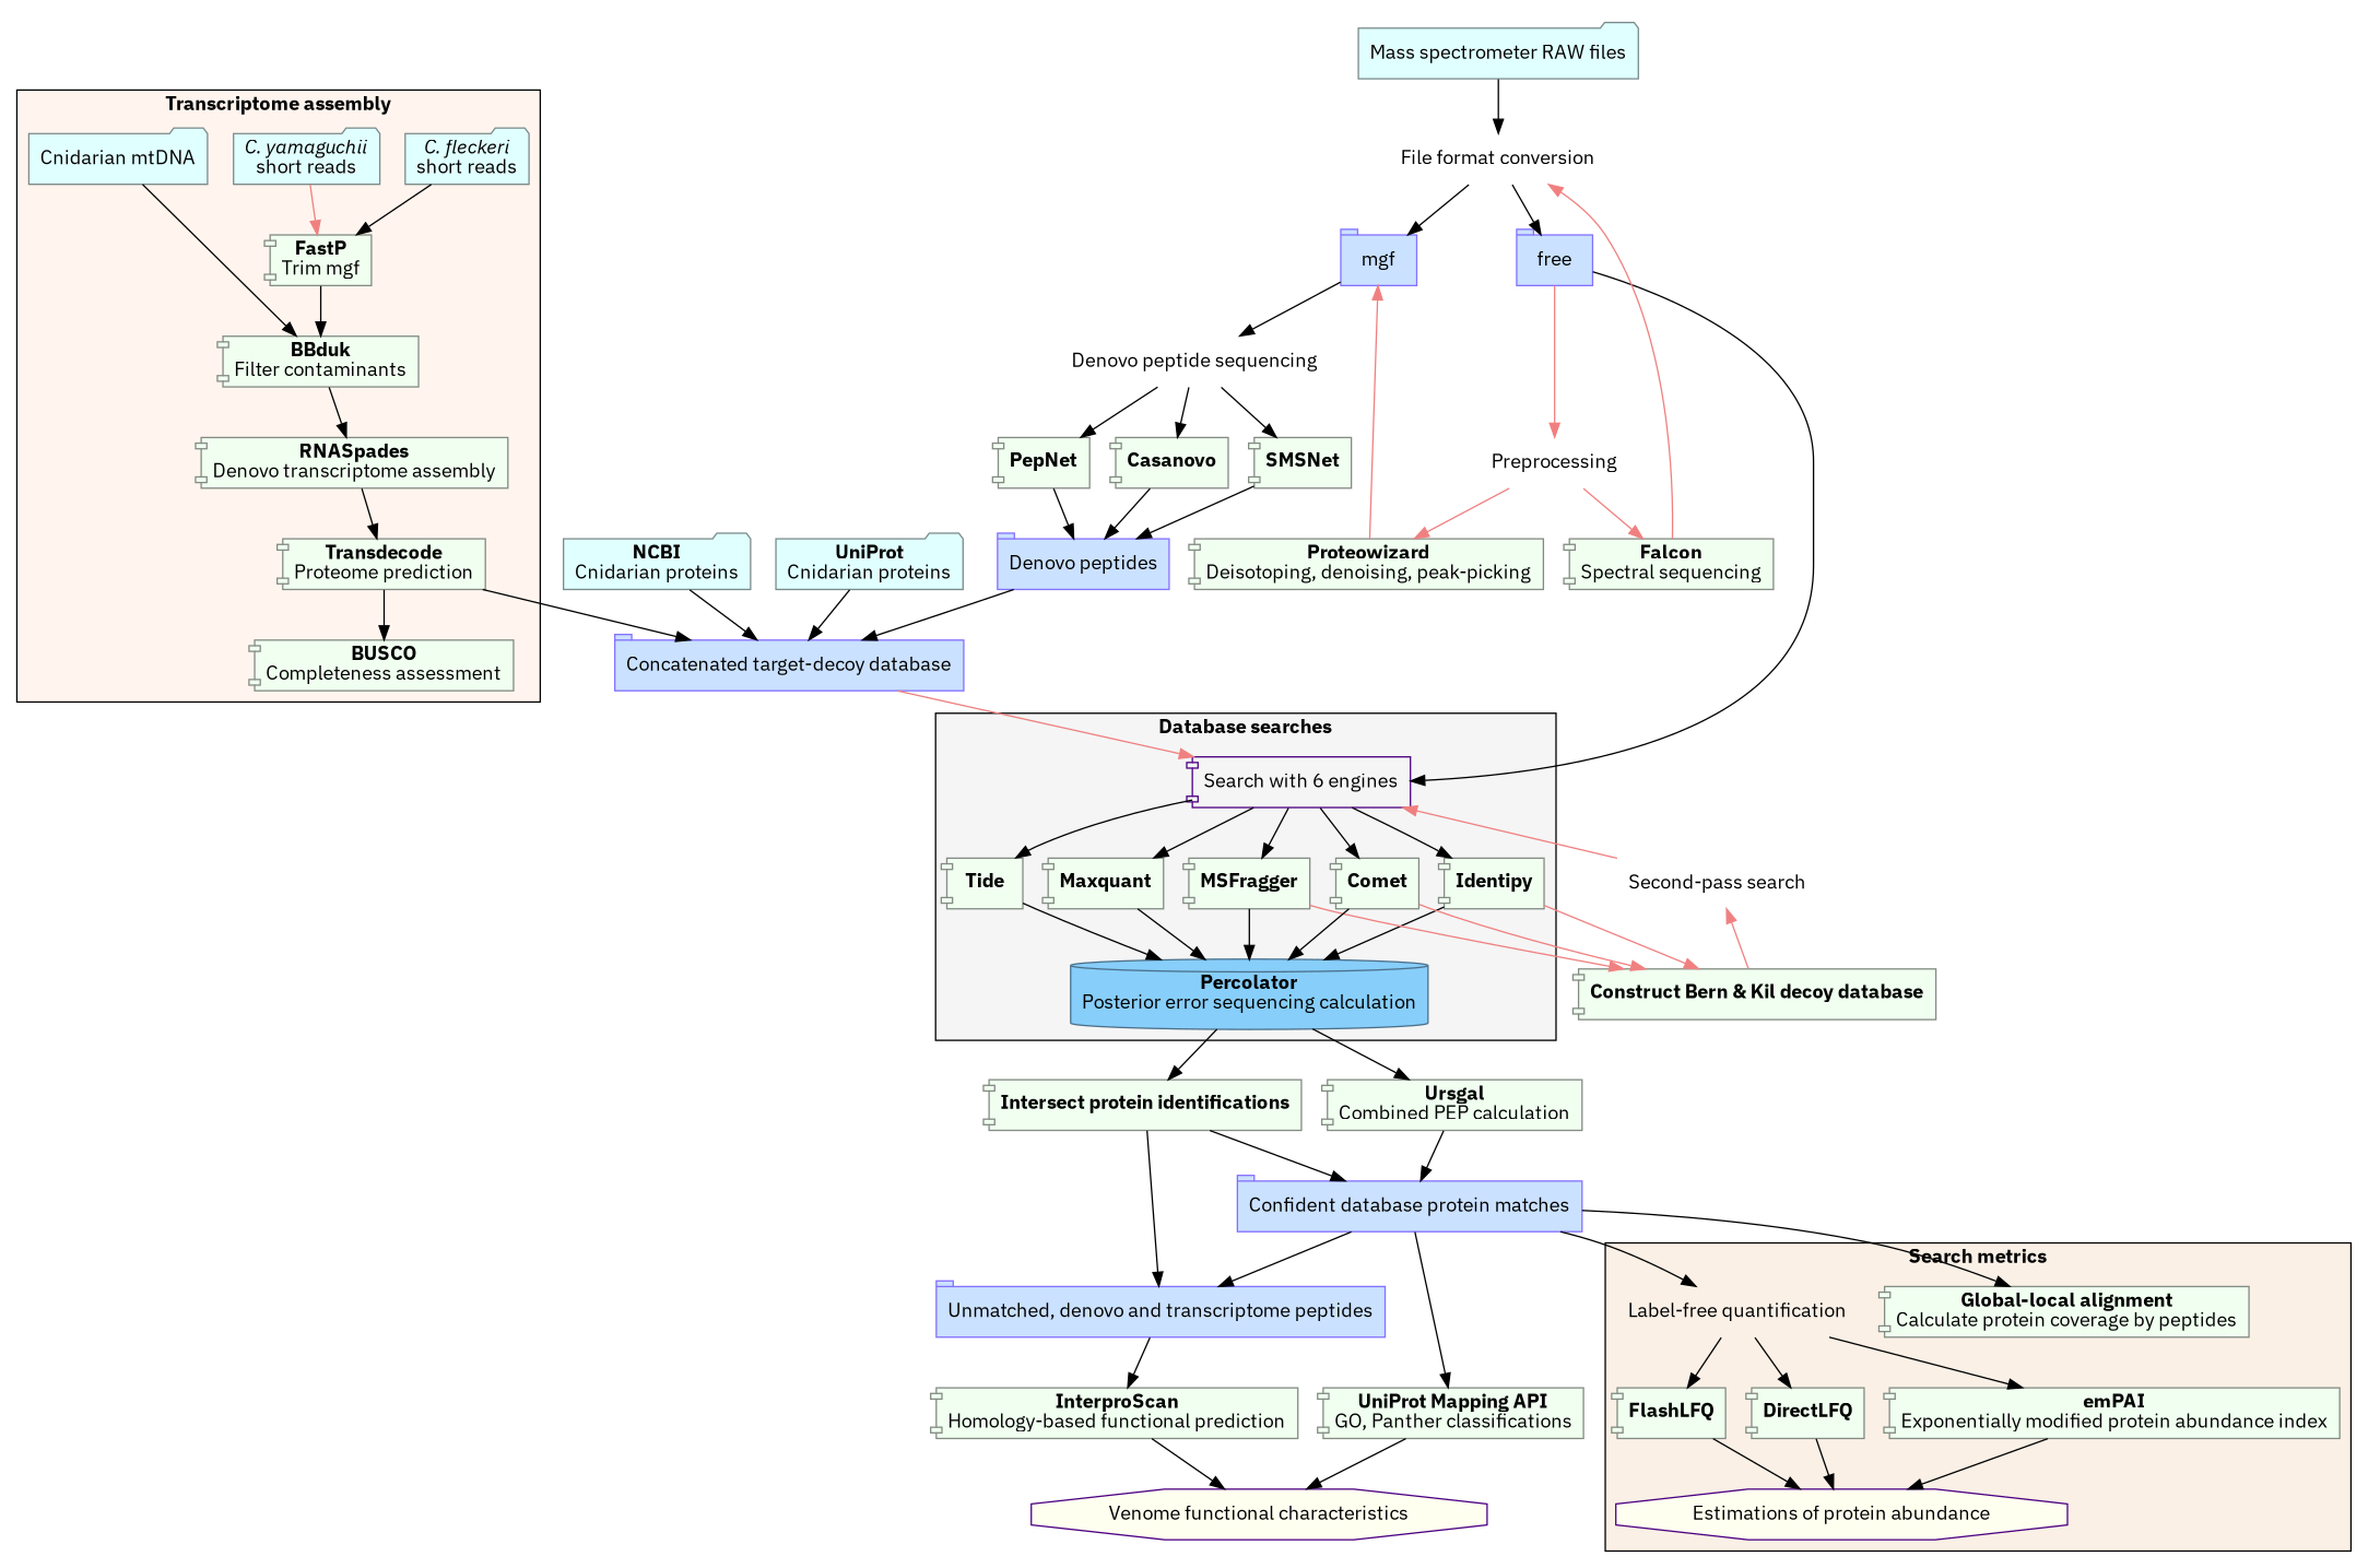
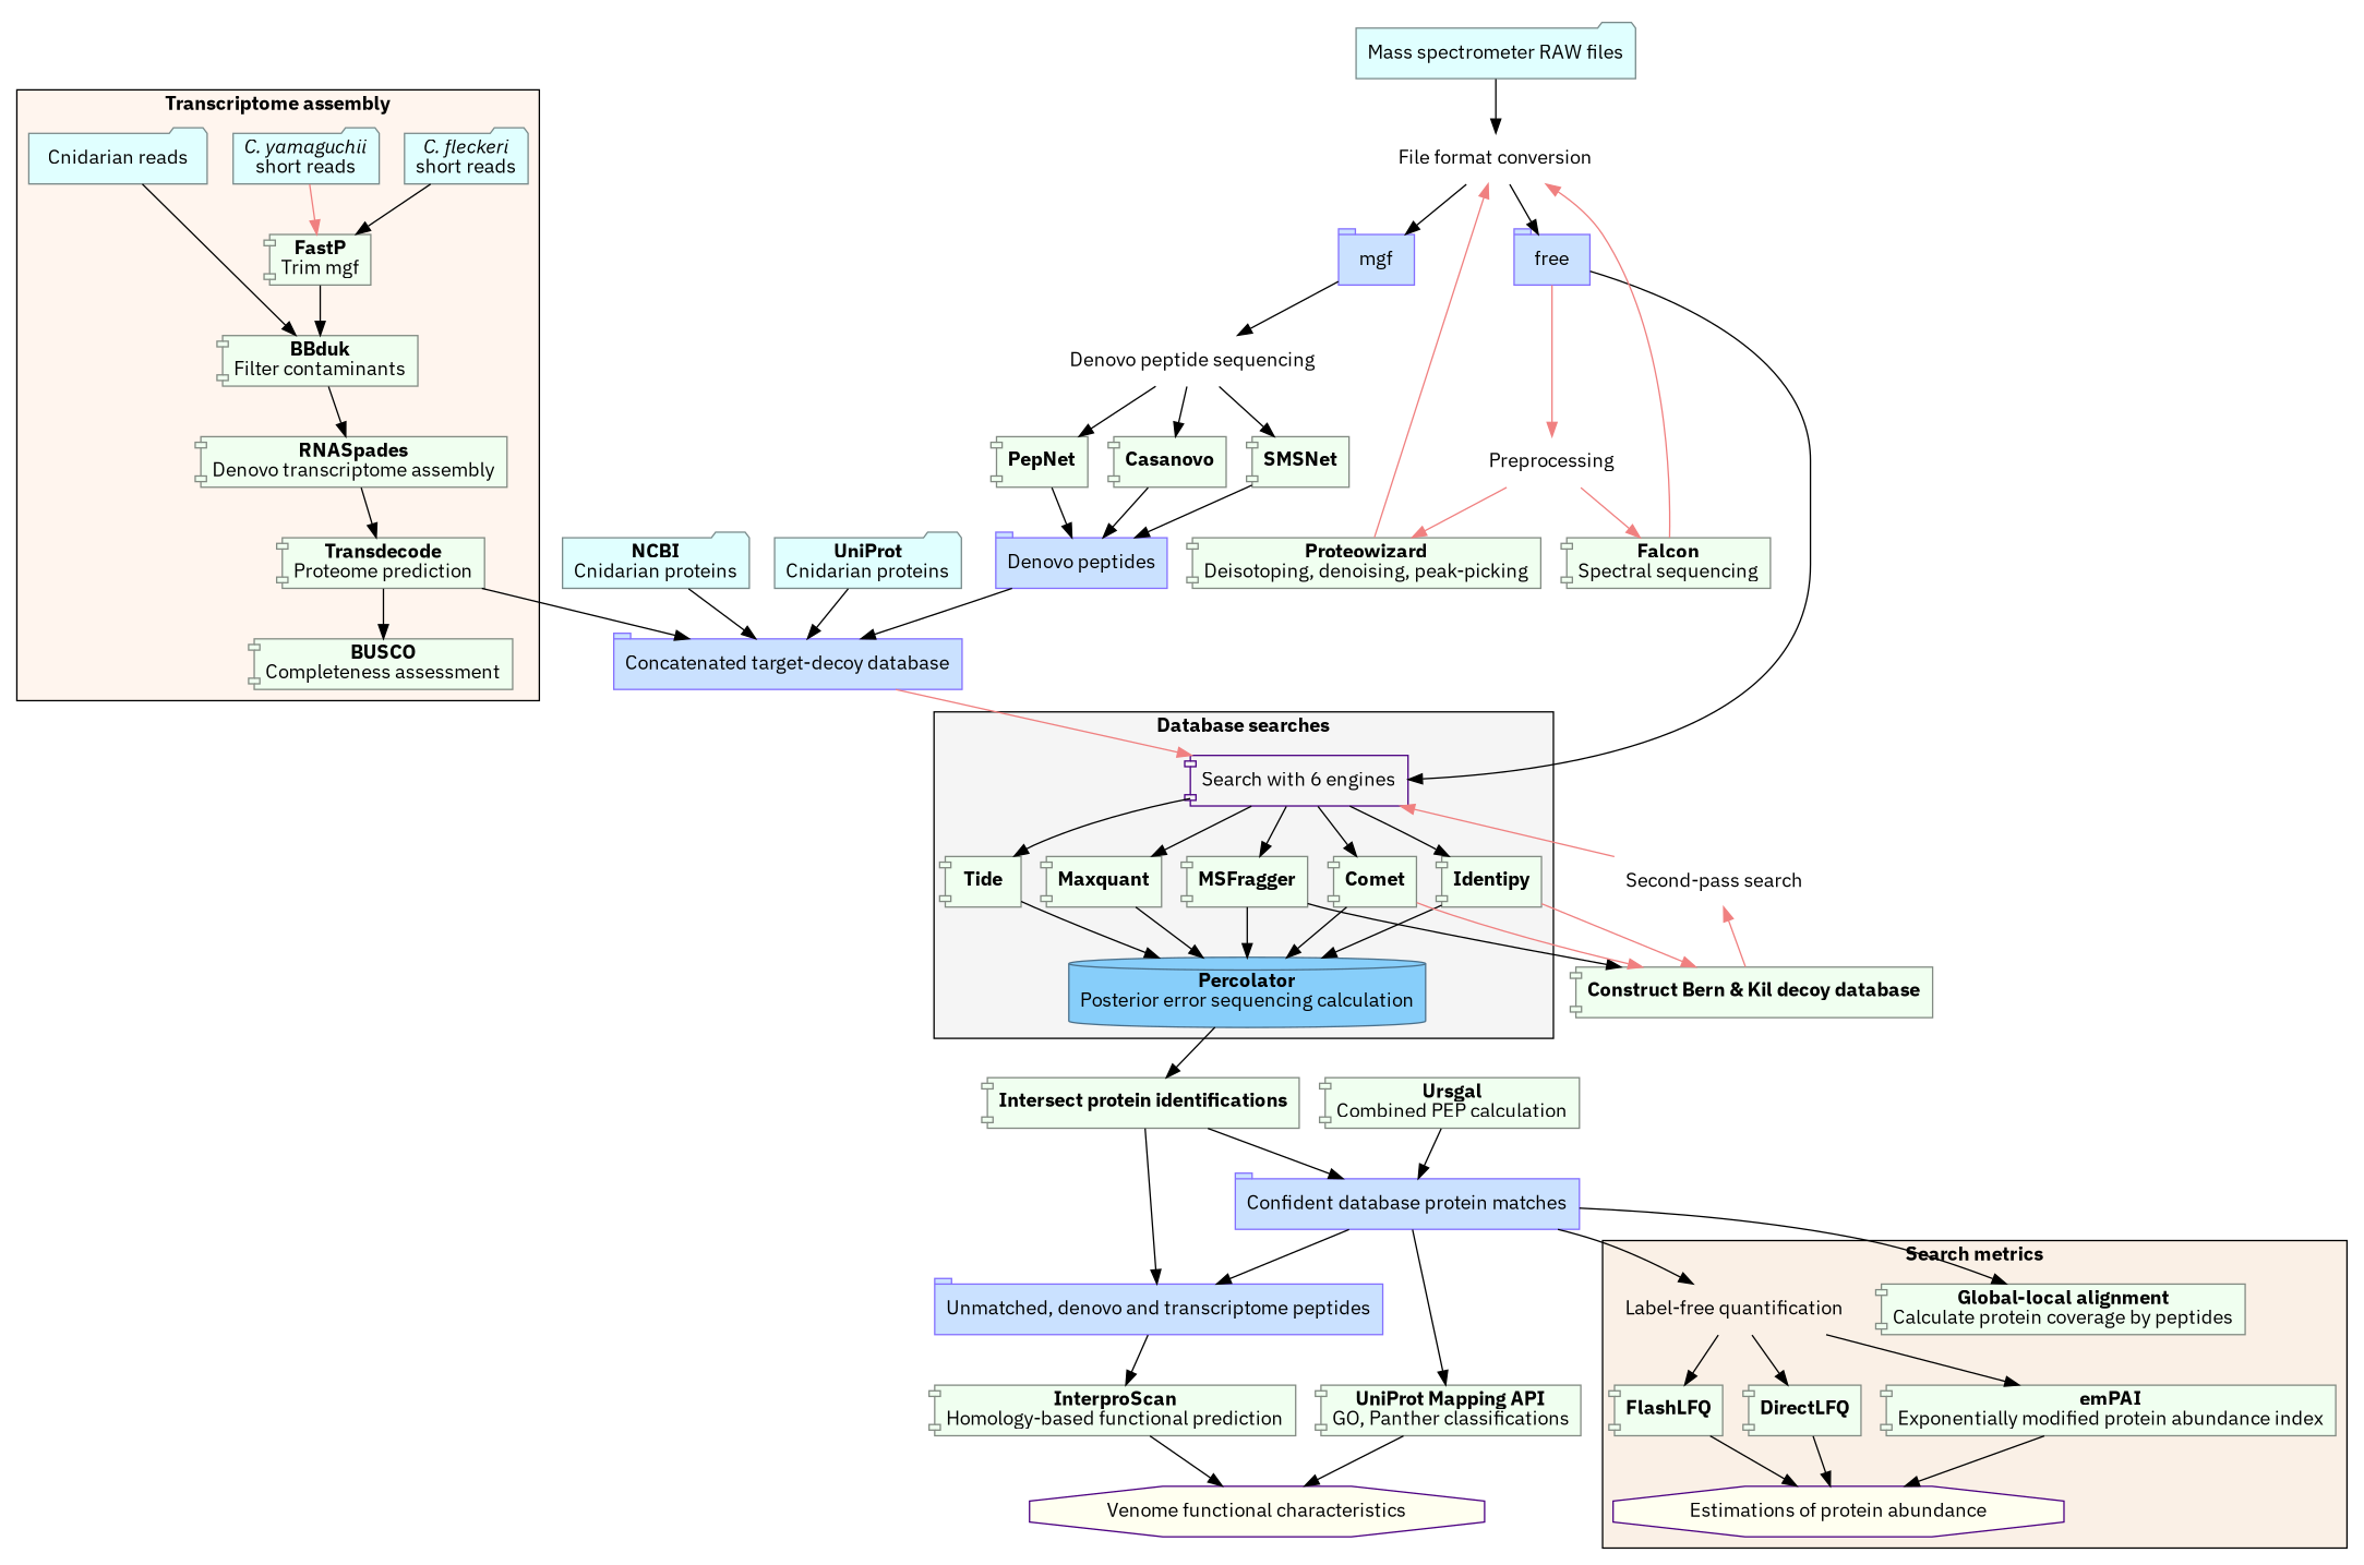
  digraph {
    fontname="IBM Plex Sans"
    style=invis
    node [color=honeydew4 fillcolor=honeydew1 fontname="IBM Plex Sans" shape=component style=filled]
    edge [fontname="IBM Plex Sans"]
    n1 [color=lightcyan4 fillcolor=lightcyan label=<<i>C. fleckeri</i><br/>short reads> shape=folder]
    n2 [color=lightcyan4 fillcolor=lightcyan label=<<i>C. yamaguchii</i><br/>short reads> shape=folder]
-   n3 [color=lightcyan4 fillcolor=lightcyan label="Cnidarian mtDNA" shape=folder]
+   n3 [color=lightcyan4 fillcolor=lightcyan label="Cnidarian reads" shape=folder]
    n4 [label=<<b>FastP</b><br/>Trim mgf>]
    n5 [label=<<b>BBduk</b><br/>Filter contaminants>]
    n6 [label=<<b>RNASpades</b><br/>Denovo transcriptome assembly>]
    n7 [label=<<b>Transdecode</b><br/>Proteome prediction>]
    n8 [label=<<b>BUSCO</b><br/>Completeness assessment>]
    n9 [color=lightcyan4 fillcolor=lightcyan label=<<b>UniProt</b><br/>Cnidarian proteins> shape=folder]
    n10 [color=lightslateblue fillcolor=lightsteelblue1 label=<Concatenated target-decoy database> shape=tab]
    n11 [color=lightcyan4 fillcolor=lightcyan label=<<b>NCBI</b><br/>Cnidarian proteins> shape=folder]
    mgf [color=lightslateblue fillcolor=lightsteelblue1 shape=tab]
    n13 [color=lightslateblue fillcolor=lightsteelblue1 label=free shape=tab]
    n14 [label=<<b>Falcon</b><br/>Spectral sequencing>]
    n15 [label=<<b>Proteowizard</b><br/>Deisotoping, denoising, peak-picking>]
    n16 [color=lightcyan4 fillcolor=lightcyan label=<Mass spectrometer RAW files> shape=folder]
    n17 [color=indigo fillcolor=none label=<File format conversion> shape=plaintext]
    n18 [label=<<b>SMSNet</b>>]
    n19 [color=lightslateblue fillcolor=lightsteelblue1 label=<Denovo peptides> shape=tab]
    n20 [label=<<b>PepNet</b>>]
    n21 [label=<<b>Casanovo</b>>]
    n22 [color=indigo fillcolor=none label=<Denovo peptide sequencing> shape=plaintext]
    n23 [color=indigo fillcolor=none label=<Preprocessing> shape=plaintext]
    n24 [color=skyblue4 fillcolor=lightskyblue label=<<b>Percolator</b><br/>Posterior error sequencing calculation> shape=cylinder]
    n25 [label=<<b>Tide</b>>]
    n26 [label=<<b>Maxquant</b>>]
    n27 [label=<<b>Identipy</b>>]
    n28 [label=<<b>MSFragger</b>>]
    n29 [label=<<b>Comet</b>>]
    n30 [color=indigo fillcolor=invis label="Search with 6 engines"]
    n31 [color=indigo fillcolor=none label=<Second-pass search> shape=plaintext]
    n32 [label=<<b>Construct Bern &amp; Kil decoy database</b>>]
    n33 [label=<<b>DirectLFQ</b>>]
    n34 [color=indigo fillcolor=ivory label=<Estimations of protein abundance> shape=octagon]
    n35 [label=<<b>emPAI</b><br/>Exponentially modified protein abundance index>]
    n36 [label=<<b>FlashLFQ</b>>]
    n37 [label=<<b>Global-local alignment</b><br/>Calculate protein coverage by peptides>]
    n38 [color=indigo fillcolor=none label=<Label-free quantification> shape=plaintext]
    n39 [label=<<b>Ursgal</b><br/>Combined PEP calculation>]
    n40 [label=<<b>Intersect protein identifications</b>>]
    n41 [label=<<b>UniProt Mapping API</b><br/>GO, Panther classifications>]
    n42 [label=<<b>InterproScan</b><br/>Homology-based functional prediction>]
    n43 [color=lightslateblue fillcolor=lightsteelblue1 label=<Unmatched, denovo and transcriptome peptides> shape=tab]
    n44 [color=lightslateblue fillcolor=lightsteelblue1 label=<Confident database protein matches> shape=tab]
    n45 [color=indigo fillcolor=ivory label=<Venome functional characteristics> shape=octagon]
    subgraph cluster_1 {
      fillcolor=seashell
      label=<<b>Transcriptome assembly</b>>
      style=filled
      n4
      n5
      n6
      n7
      n8
      subgraph sub_2 {
        fillcolor=seashell
        label=<<b>Transcriptome assembly</b>>
        rank=same
        style=filled
        n1
        n2
        n3
      }
    }
    subgraph cluster_3 {
      n9
      n10
      n11
    }
    subgraph cluster_4 {
      n16
      n17
      n18
      n19
      n20
      n21
      n22
      n23
      subgraph sub_5 {
        rank=same
        mgf
        n13
      }
      subgraph sub_6 {
        rank=max
        n14
        n15
      }
    }
    subgraph cluster_7 {
      fillcolor=whitesmoke
      label=<<b>Database searches</b>>
      rank=same
      style=filled
      n24
      n25
      n26
      n27
      n28
      n29
      n30
      subgraph sub_8 {
        fillcolor=whitesmoke
        label=<<b>Database searches</b>>
        rank=same
        style=filled
      }
    }
    subgraph cluster_9 {
      n32
      subgraph sub_10 {
        rank=min
        n31
      }
    }
    subgraph cluster_11 {
      fillcolor=linen
      label=<<b>Search metrics</b>>
      style=filled
      n33
      n34
      n35
      n36
      n37
      n38
    }
    subgraph cluster_12 {
      n43
      n44
      n45
      subgraph sub_13 {
        rank=min
        n39
        n40
      }
      subgraph sub_14 {
        rank=same
        n39
        n40
      }
      subgraph sub_15 {
        rank=same
        n41
        n42
      }
    }
    n1 -> n4
    n2 -> n4 [color=lightcoral]
    n3 -> n5
    n4 -> n5
    n5 -> n6
    n6 -> n7
    n7 -> n8
    n7 -> n10
    n9 -> n10
    n10 -> n30 [color=lightcoral]
    n11 -> n10
    mgf -> n22
    n13 -> n23 [color=lightcoral]
    n13 -> n30
    n14 -> n17 [color=lightcoral]
-   n15 -> mgf [color=lightcoral]
+   n15 -> n17 [color=lightcoral]
    n16 -> n17
    n17 -> mgf
    n17 -> n13
    n18 -> n19
    n19 -> n10
    n20 -> n19
    n21 -> n19
    n22 -> n18
    n22 -> n20
    n22 -> n21
    n23 -> n14 [color=lightcoral]
    n23 -> n15 [color=lightcoral]
-   n24 -> n39
    n24 -> n40
    n25 -> n24
    n26 -> n24
    n27 -> n24
    n27 -> n32 [color=lightcoral]
    n28 -> n24
-   n28 -> n32 [color=lightcoral]
+   n28 -> n32 [color=black]
    n29 -> n24
    n29 -> n32 [color=lightcoral]
    n30 -> n25
    n30 -> n26
    n30 -> n27
    n30 -> n28
    n30 -> n29
    n31 -> n30 [color=lightcoral]
    n32 -> n31 [color=lightcoral]
    n33 -> n34
    n35 -> n34
    n36 -> n34
    n38 -> n33
    n38 -> n35
    n38 -> n36
    n39 -> n44
    n40 -> n43
    n40 -> n44
    n41 -> n45
    n42 -> n45
    n43 -> n42
    n44 -> n37
    n44 -> n38
    n44 -> n41
    n44 -> n43
  }
